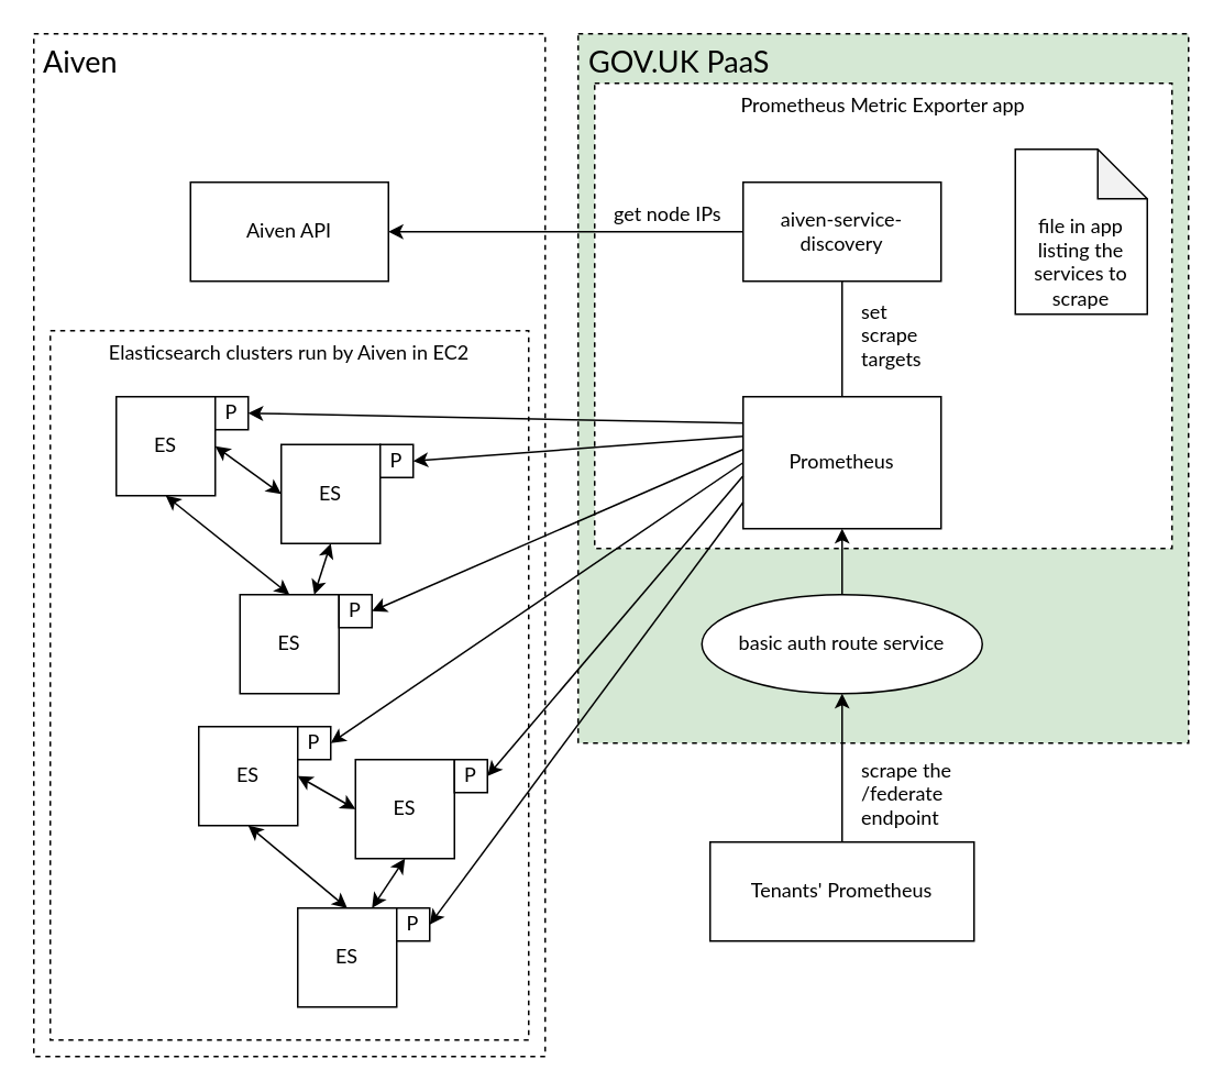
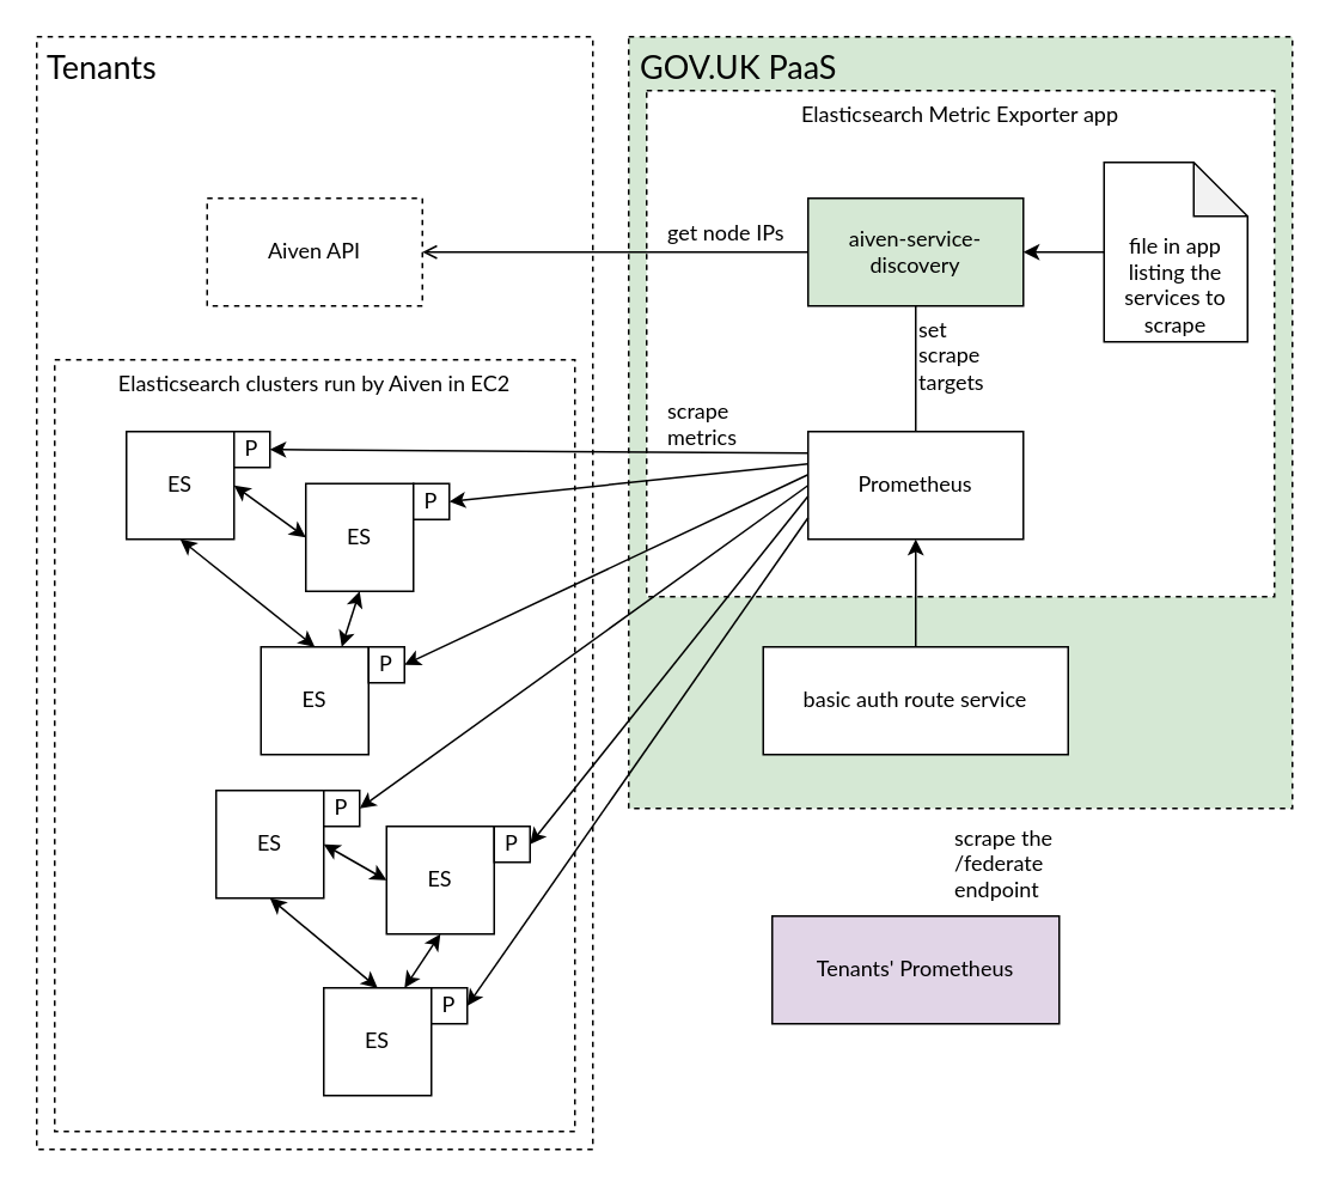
  <mxCell id="0" />
  <mxCell id="1" parent="0" />
  <mxCell id="2" value="&lt;font style=&quot;font-size: 18px&quot;&gt;&amp;nbsp;GOV.UK PaaS&lt;/font&gt;" style="rounded=0;whiteSpace=wrap;html=1;dashed=1;align=left;verticalAlign=top;fontFamily=Lato;fontSource=https%3A%2F%2Ffonts.googleapis.com%2Fcss%3Ffamily%3DLato;fillColor=#d5e8d4;" parent="1" vertex="1"><mxGeometry x="350" y="20" width="370" height="430" as="geometry" /></mxCell>
- <mxCell id="3" value="&lt;font style=&quot;font-size: 18px&quot;&gt;&amp;nbsp;Aiven&lt;/font&gt;" style="rounded=0;whiteSpace=wrap;html=1;dashed=1;align=left;verticalAlign=top;fontFamily=Lato;fontSource=https%3A%2F%2Ffonts.googleapis.com%2Fcss%3Ffamily%3DLato;" parent="1" vertex="1"><mxGeometry x="20" y="20" width="310" height="620" as="geometry" /></mxCell>
- <mxCell id="4" value="Prometheus Metric Exporter app" style="rounded=0;whiteSpace=wrap;html=1;dashed=1;align=center;verticalAlign=top;fontFamily=Lato;fontSource=https%3A%2F%2Ffonts.googleapis.com%2Fcss%3Ffamily%3DLato;" parent="1" vertex="1"><mxGeometry x="360" y="50" width="350" height="282" as="geometry" /></mxCell>
+ <mxCell id="3" value="&lt;font style=&quot;font-size: 18px&quot;&gt;&amp;nbsp;Tenants&lt;/font&gt;" style="rounded=0;whiteSpace=wrap;html=1;dashed=1;align=left;verticalAlign=top;fontFamily=Lato;fontSource=https%3A%2F%2Ffonts.googleapis.com%2Fcss%3Ffamily%3DLato;" parent="1" vertex="1"><mxGeometry x="20" y="20" width="310" height="620" as="geometry" /></mxCell>
+ <mxCell id="4" value="Elasticsearch Metric Exporter app" style="rounded=0;whiteSpace=wrap;html=1;dashed=1;align=center;verticalAlign=top;fontFamily=Lato;fontSource=https%3A%2F%2Ffonts.googleapis.com%2Fcss%3Ffamily%3DLato;" parent="1" vertex="1"><mxGeometry x="360" y="50" width="350" height="282" as="geometry" /></mxCell>
  <mxCell id="5" value="Elasticsearch clusters run by Aiven in EC2" style="rounded=0;whiteSpace=wrap;html=1;dashed=1;align=center;verticalAlign=top;fontFamily=Lato;fontSource=https%3A%2F%2Ffonts.googleapis.com%2Fcss%3Ffamily%3DLato;" parent="1" vertex="1"><mxGeometry x="30" y="200" width="290" height="430" as="geometry" /></mxCell>
  <mxCell id="6" value="" style="group;fontFamily=Lato;fontSource=https%3A%2F%2Ffonts.googleapis.com%2Fcss%3Ffamily%3DLato;" parent="1" vertex="1" connectable="0"><mxGeometry x="140" y="350" width="90" height="60" as="geometry" /></mxCell>
  <mxCell id="7" value="" style="group;fontFamily=Lato;fontSource=https%3A%2F%2Ffonts.googleapis.com%2Fcss%3Ffamily%3DLato;" parent="6" vertex="1" connectable="0"><mxGeometry x="5" y="10" width="80" height="60" as="geometry" /></mxCell>
  <mxCell id="8" value="ES" style="whiteSpace=wrap;html=1;aspect=fixed;align=center;fontFamily=Lato;fontSource=https%3A%2F%2Ffonts.googleapis.com%2Fcss%3Ffamily%3DLato;" parent="7" vertex="1"><mxGeometry width="60" height="60" as="geometry" /></mxCell>
  <mxCell id="9" value="P" style="whiteSpace=wrap;html=1;aspect=fixed;align=center;fontFamily=Lato;fontSource=https%3A%2F%2Ffonts.googleapis.com%2Fcss%3Ffamily%3DLato;" parent="7" vertex="1"><mxGeometry x="60" width="20" height="20" as="geometry" /></mxCell>
  <mxCell id="10" value="" style="edgeStyle=orthogonalEdgeStyle;rounded=0;orthogonalLoop=1;jettySize=auto;html=1;startArrow=classic;startFill=1;endArrow=none;endFill=0;fontFamily=Lato;fontSource=https%3A%2F%2Ffonts.googleapis.com%2Fcss%3Ffamily%3DLato;" parent="1" source="11" target="51" edge="1"><mxGeometry relative="1" as="geometry" /></mxCell>
- <mxCell id="11" value="Prometheus" style="rounded=0;whiteSpace=wrap;html=1;align=center;fontFamily=Lato;fontSource=https%3A%2F%2Ffonts.googleapis.com%2Fcss%3Ffamily%3DLato;" parent="1" vertex="1"><mxGeometry x="450" y="240" width="120" height="80" as="geometry" /></mxCell>
+ <mxCell id="11" value="Prometheus" style="rounded=0;whiteSpace=wrap;html=1;align=center;fontFamily=Lato;fontSource=https%3A%2F%2Ffonts.googleapis.com%2Fcss%3Ffamily%3DLato;" parent="1" vertex="1"><mxGeometry x="450" y="240" width="120" height="60" as="geometry" /></mxCell>
  <mxCell id="12" style="edgeStyle=none;rounded=0;orthogonalLoop=1;jettySize=auto;html=1;exitX=1;exitY=0.5;exitDx=0;exitDy=0;entryX=0;entryY=0.5;entryDx=0;entryDy=0;startArrow=classic;startFill=1;fontFamily=Lato;fontSource=https%3A%2F%2Ffonts.googleapis.com%2Fcss%3Ffamily%3DLato;" parent="1" source="20" target="25" edge="1"><mxGeometry relative="1" as="geometry" /></mxCell>
  <mxCell id="13" value="" style="endArrow=classic;startArrow=classic;html=1;entryX=0.5;entryY=1;entryDx=0;entryDy=0;exitX=0.5;exitY=0;exitDx=0;exitDy=0;fontFamily=Lato;fontSource=https%3A%2F%2Ffonts.googleapis.com%2Fcss%3Ffamily%3DLato;" parent="1" source="8" target="20" edge="1"><mxGeometry width="50" height="50" relative="1" as="geometry"><mxPoint x="360" y="640" as="sourcePoint" /><mxPoint x="410" y="590" as="targetPoint" /></mxGeometry></mxCell>
  <mxCell id="14" value="" style="endArrow=classic;startArrow=classic;html=1;exitX=0.75;exitY=0;exitDx=0;exitDy=0;entryX=0.5;entryY=1;entryDx=0;entryDy=0;fontFamily=Lato;fontSource=https%3A%2F%2Ffonts.googleapis.com%2Fcss%3Ffamily%3DLato;" parent="1" source="8" target="25" edge="1"><mxGeometry width="50" height="50" relative="1" as="geometry"><mxPoint x="360" y="640" as="sourcePoint" /><mxPoint x="410" y="590" as="targetPoint" /></mxGeometry></mxCell>
  <mxCell id="15" value="" style="endArrow=classic;startArrow=none;html=1;entryX=1;entryY=0.5;entryDx=0;entryDy=0;startFill=0;exitX=0;exitY=0.2;exitDx=0;exitDy=0;exitPerimeter=0;fontFamily=Lato;fontSource=https%3A%2F%2Ffonts.googleapis.com%2Fcss%3Ffamily%3DLato;" parent="1" source="11" target="21" edge="1"><mxGeometry width="50" height="50" relative="1" as="geometry"><mxPoint x="380" y="247" as="sourcePoint" /><mxPoint x="440" y="570" as="targetPoint" /></mxGeometry></mxCell>
  <mxCell id="16" value="" style="endArrow=classic;startArrow=none;html=1;entryX=1;entryY=0.5;entryDx=0;entryDy=0;startFill=0;exitX=0;exitY=0.3;exitDx=0;exitDy=0;exitPerimeter=0;fontFamily=Lato;fontSource=https%3A%2F%2Ffonts.googleapis.com%2Fcss%3Ffamily%3DLato;" parent="1" source="11" target="26" edge="1"><mxGeometry width="50" height="50" relative="1" as="geometry"><mxPoint x="403" y="259" as="sourcePoint" /><mxPoint x="160" y="245" as="targetPoint" /></mxGeometry></mxCell>
  <mxCell id="17" value="" style="endArrow=classic;startArrow=none;html=1;entryX=1;entryY=0.5;entryDx=0;entryDy=0;startFill=0;exitX=0;exitY=0.4;exitDx=0;exitDy=0;exitPerimeter=0;fontFamily=Lato;fontSource=https%3A%2F%2Ffonts.googleapis.com%2Fcss%3Ffamily%3DLato;" parent="1" source="11" target="9" edge="1"><mxGeometry width="50" height="50" relative="1" as="geometry"><mxPoint x="400" y="270" as="sourcePoint" /><mxPoint x="250" y="285" as="targetPoint" /></mxGeometry></mxCell>
  <mxCell id="18" value="" style="group;fontFamily=Lato;fontSource=https%3A%2F%2Ffonts.googleapis.com%2Fcss%3Ffamily%3DLato;" parent="1" vertex="1" connectable="0"><mxGeometry x="70" y="240" width="200" height="236" as="geometry" /></mxCell>
  <mxCell id="19" value="" style="group;fontFamily=Lato;fontSource=https%3A%2F%2Ffonts.googleapis.com%2Fcss%3Ffamily%3DLato;" parent="18" vertex="1" connectable="0"><mxGeometry width="200" height="236" as="geometry" /></mxCell>
  <mxCell id="20" value="ES" style="whiteSpace=wrap;html=1;aspect=fixed;align=center;fontFamily=Lato;fontSource=https%3A%2F%2Ffonts.googleapis.com%2Fcss%3Ffamily%3DLato;" parent="19" vertex="1"><mxGeometry width="60" height="60" as="geometry" /></mxCell>
  <mxCell id="21" value="P" style="whiteSpace=wrap;html=1;aspect=fixed;align=center;fontFamily=Lato;fontSource=https%3A%2F%2Ffonts.googleapis.com%2Fcss%3Ffamily%3DLato;" parent="19" vertex="1"><mxGeometry x="60" width="20" height="20" as="geometry" /></mxCell>
  <mxCell id="22" value="" style="group;fontFamily=Lato;fontSource=https%3A%2F%2Ffonts.googleapis.com%2Fcss%3Ffamily%3DLato;" parent="1" vertex="1" connectable="0"><mxGeometry x="170" y="269" width="90" height="60" as="geometry" /></mxCell>
  <mxCell id="23" value="" style="group;fontFamily=Lato;fontSource=https%3A%2F%2Ffonts.googleapis.com%2Fcss%3Ffamily%3DLato;" parent="22" vertex="1" connectable="0"><mxGeometry width="90" height="60" as="geometry" /></mxCell>
  <mxCell id="24" value="" style="group;fontFamily=Lato;fontSource=https%3A%2F%2Ffonts.googleapis.com%2Fcss%3Ffamily%3DLato;" parent="23" vertex="1" connectable="0"><mxGeometry width="80" height="60" as="geometry" /></mxCell>
  <mxCell id="25" value="ES" style="whiteSpace=wrap;html=1;aspect=fixed;align=center;fontFamily=Lato;fontSource=https%3A%2F%2Ffonts.googleapis.com%2Fcss%3Ffamily%3DLato;" parent="24" vertex="1"><mxGeometry width="60" height="60" as="geometry" /></mxCell>
  <mxCell id="26" value="P" style="whiteSpace=wrap;html=1;aspect=fixed;align=center;fontFamily=Lato;fontSource=https%3A%2F%2Ffonts.googleapis.com%2Fcss%3Ffamily%3DLato;" parent="24" vertex="1"><mxGeometry x="60" width="20" height="20" as="geometry" /></mxCell>
  <mxCell id="27" value="" style="group;fontFamily=Lato;fontSource=https%3A%2F%2Ffonts.googleapis.com%2Fcss%3Ffamily%3DLato;" parent="23" vertex="1" connectable="0"><mxGeometry x="45" y="191" width="80" height="60" as="geometry" /></mxCell>
  <mxCell id="28" value="ES" style="whiteSpace=wrap;html=1;aspect=fixed;align=center;fontFamily=Lato;fontSource=https%3A%2F%2Ffonts.googleapis.com%2Fcss%3Ffamily%3DLato;" parent="27" vertex="1"><mxGeometry width="60" height="60" as="geometry" /></mxCell>
  <mxCell id="29" value="P" style="whiteSpace=wrap;html=1;aspect=fixed;align=center;fontFamily=Lato;fontSource=https%3A%2F%2Ffonts.googleapis.com%2Fcss%3Ffamily%3DLato;" parent="27" vertex="1"><mxGeometry x="60" width="20" height="20" as="geometry" /></mxCell>
  <mxCell id="30" value="" style="group;fontFamily=Lato;fontSource=https%3A%2F%2Ffonts.googleapis.com%2Fcss%3Ffamily%3DLato;" parent="1" vertex="1" connectable="0"><mxGeometry x="180" y="550" width="90" height="60" as="geometry" /></mxCell>
  <mxCell id="31" value="" style="group;fontFamily=Lato;fontSource=https%3A%2F%2Ffonts.googleapis.com%2Fcss%3Ffamily%3DLato;" parent="30" vertex="1" connectable="0"><mxGeometry width="80" height="60" as="geometry" /></mxCell>
  <mxCell id="32" value="ES" style="whiteSpace=wrap;html=1;aspect=fixed;align=center;fontFamily=Lato;fontSource=https%3A%2F%2Ffonts.googleapis.com%2Fcss%3Ffamily%3DLato;" parent="31" vertex="1"><mxGeometry width="60" height="60" as="geometry" /></mxCell>
  <mxCell id="33" value="P" style="whiteSpace=wrap;html=1;aspect=fixed;align=center;fontFamily=Lato;fontSource=https%3A%2F%2Ffonts.googleapis.com%2Fcss%3Ffamily%3DLato;" parent="31" vertex="1"><mxGeometry x="60" width="20" height="20" as="geometry" /></mxCell>
  <mxCell id="34" style="edgeStyle=none;rounded=0;orthogonalLoop=1;jettySize=auto;html=1;exitX=1;exitY=0.5;exitDx=0;exitDy=0;entryX=0;entryY=0.5;entryDx=0;entryDy=0;startArrow=classic;startFill=1;fontFamily=Lato;fontSource=https%3A%2F%2Ffonts.googleapis.com%2Fcss%3Ffamily%3DLato;" parent="1" source="39" target="28" edge="1"><mxGeometry relative="1" as="geometry" /></mxCell>
  <mxCell id="35" value="" style="endArrow=classic;startArrow=classic;html=1;entryX=0.5;entryY=1;entryDx=0;entryDy=0;exitX=0.5;exitY=0;exitDx=0;exitDy=0;fontFamily=Lato;fontSource=https%3A%2F%2Ffonts.googleapis.com%2Fcss%3Ffamily%3DLato;" parent="1" source="32" target="39" edge="1"><mxGeometry width="50" height="50" relative="1" as="geometry"><mxPoint x="405" y="831" as="sourcePoint" /><mxPoint x="455" y="781" as="targetPoint" /></mxGeometry></mxCell>
  <mxCell id="36" value="" style="endArrow=classic;startArrow=classic;html=1;exitX=0.75;exitY=0;exitDx=0;exitDy=0;entryX=0.5;entryY=1;entryDx=0;entryDy=0;fontFamily=Lato;fontSource=https%3A%2F%2Ffonts.googleapis.com%2Fcss%3Ffamily%3DLato;" parent="1" source="32" target="28" edge="1"><mxGeometry width="50" height="50" relative="1" as="geometry"><mxPoint x="405" y="831" as="sourcePoint" /><mxPoint x="455" y="781" as="targetPoint" /></mxGeometry></mxCell>
  <mxCell id="37" value="" style="group;fontFamily=Lato;fontSource=https%3A%2F%2Ffonts.googleapis.com%2Fcss%3Ffamily%3DLato;" parent="1" vertex="1" connectable="0"><mxGeometry x="120" y="440" width="90" height="60" as="geometry" /></mxCell>
  <mxCell id="38" value="" style="group;fontFamily=Lato;fontSource=https%3A%2F%2Ffonts.googleapis.com%2Fcss%3Ffamily%3DLato;" parent="37" vertex="1" connectable="0"><mxGeometry width="90" height="60" as="geometry" /></mxCell>
  <mxCell id="39" value="ES" style="whiteSpace=wrap;html=1;aspect=fixed;align=center;fontFamily=Lato;fontSource=https%3A%2F%2Ffonts.googleapis.com%2Fcss%3Ffamily%3DLato;" parent="38" vertex="1"><mxGeometry width="60" height="60" as="geometry" /></mxCell>
  <mxCell id="40" value="P" style="whiteSpace=wrap;html=1;aspect=fixed;align=center;fontFamily=Lato;fontSource=https%3A%2F%2Ffonts.googleapis.com%2Fcss%3Ffamily%3DLato;" parent="38" vertex="1"><mxGeometry x="60" width="20" height="20" as="geometry" /></mxCell>
  <mxCell id="41" value="" style="endArrow=classic;startArrow=none;html=1;startFill=0;exitX=0;exitY=0.5;exitDx=0;exitDy=0;entryX=1;entryY=0.5;entryDx=0;entryDy=0;fontFamily=Lato;fontSource=https%3A%2F%2Ffonts.googleapis.com%2Fcss%3Ffamily%3DLato;" parent="1" source="11" target="40" edge="1"><mxGeometry width="50" height="50" relative="1" as="geometry"><mxPoint x="430" y="274" as="sourcePoint" /><mxPoint x="209" y="366" as="targetPoint" /></mxGeometry></mxCell>
  <mxCell id="42" value="" style="endArrow=classic;startArrow=none;html=1;startFill=0;entryX=1;entryY=0.5;entryDx=0;entryDy=0;exitX=0;exitY=0.6;exitDx=0;exitDy=0;exitPerimeter=0;fontFamily=Lato;fontSource=https%3A%2F%2Ffonts.googleapis.com%2Fcss%3Ffamily%3DLato;" parent="1" source="11" target="29" edge="1"><mxGeometry width="50" height="50" relative="1" as="geometry"><mxPoint x="400" y="300" as="sourcePoint" /><mxPoint x="160" y="450" as="targetPoint" /></mxGeometry></mxCell>
  <mxCell id="43" value="" style="endArrow=classic;startArrow=none;html=1;startFill=0;exitX=0;exitY=0.8;exitDx=0;exitDy=0;exitPerimeter=0;entryX=1;entryY=0.5;entryDx=0;entryDy=0;fontFamily=Lato;fontSource=https%3A%2F%2Ffonts.googleapis.com%2Fcss%3Ffamily%3DLato;" parent="1" source="11" target="33" edge="1"><mxGeometry width="50" height="50" relative="1" as="geometry"><mxPoint x="430" y="286" as="sourcePoint" /><mxPoint x="275" y="470" as="targetPoint" /></mxGeometry></mxCell>
- <mxCell id="44" value="Aiven API" style="rounded=0;whiteSpace=wrap;html=1;align=center;fontFamily=Lato;fontSource=https%3A%2F%2Ffonts.googleapis.com%2Fcss%3Ffamily%3DLato;" parent="1" vertex="1"><mxGeometry x="115" y="110" width="120" height="60" as="geometry" /></mxCell>
- <mxCell id="45" style="edgeStyle=orthogonalEdgeStyle;rounded=0;orthogonalLoop=1;jettySize=auto;html=1;exitX=0;exitY=0.5;exitDx=0;exitDy=0;entryX=1;entryY=0.5;entryDx=0;entryDy=0;fontFamily=Lato;fontSource=https%3A%2F%2Ffonts.googleapis.com%2Fcss%3Ffamily%3DLato;" parent="1" source="47" target="44" edge="1"><mxGeometry relative="1" as="geometry" /></mxCell>
+ <mxCell id="44" value="Aiven API" style="rounded=0;whiteSpace=wrap;html=1;align=center;fontFamily=Lato;fontSource=https%3A%2F%2Ffonts.googleapis.com%2Fcss%3Ffamily%3DLato;dashed=1;" parent="1" vertex="1"><mxGeometry x="115" y="110" width="120" height="60" as="geometry" /></mxCell>
+ <mxCell id="45" style="edgeStyle=orthogonalEdgeStyle;rounded=0;orthogonalLoop=1;jettySize=auto;html=1;exitX=0;exitY=0.5;exitDx=0;exitDy=0;entryX=1;entryY=0.5;entryDx=0;entryDy=0;fontFamily=Lato;fontSource=https%3A%2F%2Ffonts.googleapis.com%2Fcss%3Ffamily%3DLato;endArrow=open;" parent="1" source="47" target="44" edge="1"><mxGeometry relative="1" as="geometry" /></mxCell>
  <mxCell id="46" value="" style="edgeStyle=orthogonalEdgeStyle;rounded=0;orthogonalLoop=1;jettySize=auto;html=1;fontFamily=Lato;fontSource=https%3A%2F%2Ffonts.googleapis.com%2Fcss%3Ffamily%3DLato;endArrow=none;" parent="1" source="47" target="11" edge="1"><mxGeometry relative="1" as="geometry" /></mxCell>
- <mxCell id="47" value="aiven-service-discovery" style="rounded=0;whiteSpace=wrap;html=1;align=center;fontFamily=Lato;fontSource=https%3A%2F%2Ffonts.googleapis.com%2Fcss%3Ffamily%3DLato;" parent="1" vertex="1"><mxGeometry x="450" y="110" width="120" height="60" as="geometry" /></mxCell>
+ <mxCell id="47" value="aiven-service-discovery" style="rounded=0;whiteSpace=wrap;html=1;align=center;fontFamily=Lato;fontSource=https%3A%2F%2Ffonts.googleapis.com%2Fcss%3Ffamily%3DLato;fillColor=#d5e8d4;" parent="1" vertex="1"><mxGeometry x="450" y="110" width="120" height="60" as="geometry" /></mxCell>
+ <mxCell id="48" value="" style="edgeStyle=orthogonalEdgeStyle;rounded=0;orthogonalLoop=1;jettySize=auto;html=1;fontFamily=Lato;fontSource=https%3A%2F%2Ffonts.googleapis.com%2Fcss%3Ffamily%3DLato;" parent="1" source="49" target="47" edge="1"><mxGeometry relative="1" as="geometry" /></mxCell>
  <mxCell id="49" value="file in app listing the services to scrape" style="shape=note;whiteSpace=wrap;html=1;backgroundOutline=1;darkOpacity=0.05;align=center;verticalAlign=bottom;fontFamily=Lato;fontSource=https%3A%2F%2Ffonts.googleapis.com%2Fcss%3Ffamily%3DLato;" parent="1" vertex="1"><mxGeometry x="615" y="90" width="80" height="100" as="geometry" /></mxCell>
- <mxCell id="50" value="" style="edgeStyle=orthogonalEdgeStyle;rounded=0;orthogonalLoop=1;jettySize=auto;html=1;startArrow=classic;startFill=1;endArrow=none;endFill=0;fontFamily=Lato;fontSource=https%3A%2F%2Ffonts.googleapis.com%2Fcss%3Ffamily%3DLato;" parent="1" source="51" target="54" edge="1"><mxGeometry relative="1" as="geometry" /></mxCell>
- <mxCell id="51" value="basic auth route service" style="ellipse;whiteSpace=wrap;html=1;align=center;fontFamily=Lato;fontSource=https%3A%2F%2Ffonts.googleapis.com%2Fcss%3Ffamily%3DLato;" parent="1" vertex="1"><mxGeometry x="425" y="360" width="170" height="60" as="geometry" /></mxCell>
- <mxCell id="53" value="&lt;div&gt;set &lt;br&gt;&lt;/div&gt;&lt;div&gt;scrape&lt;/div&gt;&lt;div&gt;targets&lt;br&gt;&lt;/div&gt;" style="text;html=1;strokeColor=none;fillColor=none;align=left;verticalAlign=middle;whiteSpace=wrap;rounded=0;fontFamily=Lato;fontSource=https%3A%2F%2Ffonts.googleapis.com%2Fcss%3Ffamily%3DLato;" parent="1" vertex="1"><mxGeometry x="520" y="183" width="90" height="39" as="geometry" /></mxCell>
- <mxCell id="54" value="Tenants' Prometheus" style="rounded=0;whiteSpace=wrap;html=1;align=center;fontFamily=Lato;fontSource=https%3A%2F%2Ffonts.googleapis.com%2Fcss%3Ffamily%3DLato;" parent="1" vertex="1"><mxGeometry x="430" y="510" width="160" height="60" as="geometry" /></mxCell>
+ <mxCell id="51" value="basic auth route service" style="rounded=0;whiteSpace=wrap;html=1;align=center;fontFamily=Lato;fontSource=https%3A%2F%2Ffonts.googleapis.com%2Fcss%3Ffamily%3DLato;" parent="1" vertex="1"><mxGeometry x="425" y="360" width="170" height="60" as="geometry" /></mxCell>
+ <mxCell id="52" value="scrape metrics" style="text;html=1;strokeColor=none;fillColor=none;align=left;verticalAlign=middle;whiteSpace=wrap;rounded=0;fontFamily=Lato;fontSource=https%3A%2F%2Ffonts.googleapis.com%2Fcss%3Ffamily%3DLato;" parent="1" vertex="1"><mxGeometry x="370" y="222" width="50" height="28" as="geometry" /></mxCell>
+ <mxCell id="53" value="&lt;div&gt;set &lt;br&gt;&lt;/div&gt;&lt;div&gt;scrape&lt;/div&gt;&lt;div&gt;targets&lt;br&gt;&lt;/div&gt;" style="text;html=1;strokeColor=none;fillColor=none;align=left;verticalAlign=middle;whiteSpace=wrap;rounded=0;fontFamily=Lato;fontSource=https%3A%2F%2Ffonts.googleapis.com%2Fcss%3Ffamily%3DLato;" parent="1" vertex="1"><mxGeometry x="510" y="178" width="90" height="39" as="geometry" /></mxCell>
+ <mxCell id="54" value="Tenants' Prometheus" style="rounded=0;whiteSpace=wrap;html=1;align=center;fontFamily=Lato;fontSource=https%3A%2F%2Ffonts.googleapis.com%2Fcss%3Ffamily%3DLato;fillColor=#e1d5e7;" parent="1" vertex="1"><mxGeometry x="430" y="510" width="160" height="60" as="geometry" /></mxCell>
  <mxCell id="55" value="get node IPs" style="text;html=1;strokeColor=none;fillColor=none;align=left;verticalAlign=middle;whiteSpace=wrap;rounded=0;fontFamily=Lato;fontSource=https%3A%2F%2Ffonts.googleapis.com%2Fcss%3Ffamily%3DLato;" parent="1" vertex="1"><mxGeometry x="370" y="120" width="90" height="20" as="geometry" /></mxCell>
- <mxCell id="56" value="scrape the /federate endpoint" style="text;html=1;strokeColor=none;fillColor=none;align=left;verticalAlign=middle;whiteSpace=wrap;rounded=0;fontFamily=Lato;fontSource=https%3A%2F%2Ffonts.googleapis.com%2Fcss%3Ffamily%3DLato;" parent="1" vertex="1"><mxGeometry x="520" y="461" width="90" height="39" as="geometry" /></mxCell>
+ <mxCell id="56" value="scrape the /federate endpoint" style="text;html=1;strokeColor=none;fillColor=none;align=left;verticalAlign=middle;whiteSpace=wrap;rounded=0;fontFamily=Lato;fontSource=https%3A%2F%2Ffonts.googleapis.com%2Fcss%3Ffamily%3DLato;" parent="1" vertex="1"><mxGeometry x="530" y="461" width="90" height="39" as="geometry" /></mxCell>
